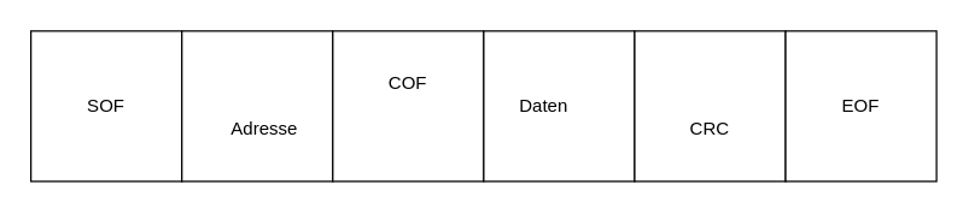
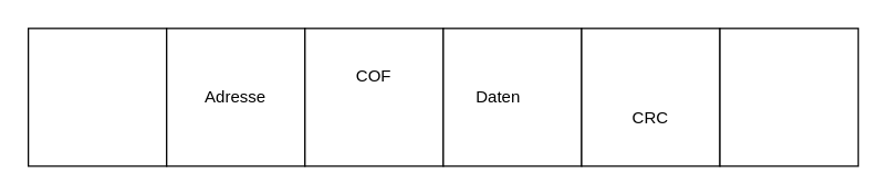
  <mxCell id="0" />
  <mxCell id="1" parent="0" />
  <mxCell id="2" value="" style="rounded=0;whiteSpace=wrap;html=1;" vertex="1" parent="1"><mxGeometry x="20" y="20" width="100" height="100" as="geometry" /></mxCell>
  <mxCell id="3" value="" style="rounded=0;whiteSpace=wrap;html=1;" vertex="1" parent="1"><mxGeometry x="120" y="20" width="100" height="100" as="geometry" /></mxCell>
  <mxCell id="4" value="" style="rounded=0;whiteSpace=wrap;html=1;" vertex="1" parent="1"><mxGeometry x="220" y="20" width="100" height="100" as="geometry" /></mxCell>
  <mxCell id="5" value="" style="rounded=0;whiteSpace=wrap;html=1;" vertex="1" parent="1"><mxGeometry x="320" y="20" width="100" height="100" as="geometry" /></mxCell>
  <mxCell id="6" value="" style="rounded=0;whiteSpace=wrap;html=1;" vertex="1" parent="1"><mxGeometry x="420" y="20" width="100" height="100" as="geometry" /></mxCell>
  <mxCell id="7" value="" style="rounded=0;whiteSpace=wrap;html=1;" vertex="1" parent="1"><mxGeometry x="520" y="20" width="100" height="100" as="geometry" /></mxCell>
- <mxCell id="8" value="SOF" style="text;html=1;align=center;verticalAlign=middle;whiteSpace=wrap;rounded=0;" vertex="1" parent="1"><mxGeometry x="40" y="55" width="60" height="30" as="geometry" /></mxCell>
- <mxCell id="9" value="Adresse" style="text;html=1;align=center;verticalAlign=middle;whiteSpace=wrap;rounded=0;" vertex="1" parent="1"><mxGeometry x="145" y="70" width="60" height="30" as="geometry" /></mxCell>
+ <mxCell id="9" value="Adresse" style="text;html=1;align=center;verticalAlign=middle;whiteSpace=wrap;rounded=0;" vertex="1" parent="1"><mxGeometry x="140" y="55" width="60" height="30" as="geometry" /></mxCell>
  <mxCell id="10" value="COF" style="text;html=1;align=center;verticalAlign=middle;whiteSpace=wrap;rounded=0;" vertex="1" parent="1"><mxGeometry x="240" y="40" width="60" height="30" as="geometry" /></mxCell>
  <mxCell id="11" value="Daten" style="text;html=1;align=center;verticalAlign=middle;whiteSpace=wrap;rounded=0;" vertex="1" parent="1"><mxGeometry x="330" y="55" width="60" height="30" as="geometry" /></mxCell>
  <mxCell id="12" value="CRC" style="text;html=1;align=center;verticalAlign=middle;whiteSpace=wrap;rounded=0;" vertex="1" parent="1"><mxGeometry x="440" y="70" width="60" height="30" as="geometry" /></mxCell>
- <mxCell id="13" value="EOF" style="text;html=1;align=center;verticalAlign=middle;whiteSpace=wrap;rounded=0;" vertex="1" parent="1"><mxGeometry x="540" y="55" width="60" height="30" as="geometry" /></mxCell>
